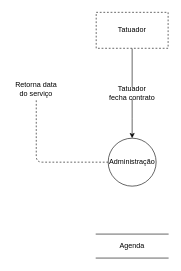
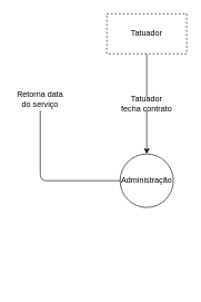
  <mxCell id="0" />
  <mxCell id="1" parent="0" />
  <mxCell id="2" style="edgeStyle=orthogonalEdgeStyle;rounded=0;orthogonalLoop=1;jettySize=auto;html=1;entryX=0.5;entryY=0;entryDx=0;entryDy=0;endArrow=none;endFill=0;" edge="1" parent="1" source="3" target="6"><mxGeometry relative="1" as="geometry" /></mxCell>
  <mxCell id="3" value="Tatuador" style="rounded=0;whiteSpace=wrap;html=1;dashed=1;" vertex="1" parent="1"><mxGeometry x="160" y="20" width="120" height="60" as="geometry" /></mxCell>
  <mxCell id="4" value="Administração" style="ellipse;whiteSpace=wrap;html=1;aspect=fixed;" vertex="1" parent="1"><mxGeometry x="180" y="230" width="80" height="80" as="geometry" /></mxCell>
  <mxCell id="5" style="edgeStyle=orthogonalEdgeStyle;rounded=0;orthogonalLoop=1;jettySize=auto;html=1;endArrow=classic;endFill=1;" edge="1" parent="1" source="6"><mxGeometry relative="1" as="geometry"><mxPoint x="220" y="230" as="targetPoint" /></mxGeometry></mxCell>
  <mxCell id="6" value="Tatuador fecha contrato" style="text;html=1;strokeColor=none;fillColor=none;align=center;verticalAlign=middle;whiteSpace=wrap;rounded=0;" vertex="1" parent="1"><mxGeometry x="180" y="145" width="80" height="20" as="geometry" /></mxCell>
  <mxCell id="7" value="Retorna data do serviço" style="text;html=1;align=center;verticalAlign=middle;whiteSpace=wrap;rounded=0;" vertex="1" parent="1"><mxGeometry x="20" y="131" width="80" height="34" as="geometry" /></mxCell>
- <mxCell id="8" value="" style="endArrow=none;html=1;exitX=0;exitY=0.5;exitDx=0;exitDy=0;entryX=0.5;entryY=1;entryDx=0;entryDy=0;endFill=0;dashed=1;" edge="1" parent="1" source="4" target="7"><mxGeometry width="50" height="50" relative="1" as="geometry"><mxPoint x="20" y="380" as="sourcePoint" /><mxPoint x="70" y="330" as="targetPoint" /><Array as="points"><mxPoint x="60" y="270" /></Array></mxGeometry></mxCell>
- <mxCell id="9" value="Agenda" style="shape=partialRectangle;whiteSpace=wrap;html=1;left=0;right=0;fillColor=none;" vertex="1" parent="1"><mxGeometry x="160" y="390" width="120" height="40" as="geometry" /></mxCell>
+ <mxCell id="8" value="" style="endArrow=none;html=1;exitX=0;exitY=0.5;exitDx=0;exitDy=0;entryX=0.5;entryY=1;entryDx=0;entryDy=0;endFill=0;" edge="1" parent="1" source="4" target="7"><mxGeometry width="50" height="50" relative="1" as="geometry"><mxPoint x="20" y="380" as="sourcePoint" /><mxPoint x="70" y="330" as="targetPoint" /><Array as="points"><mxPoint x="60" y="270" /></Array></mxGeometry></mxCell>
